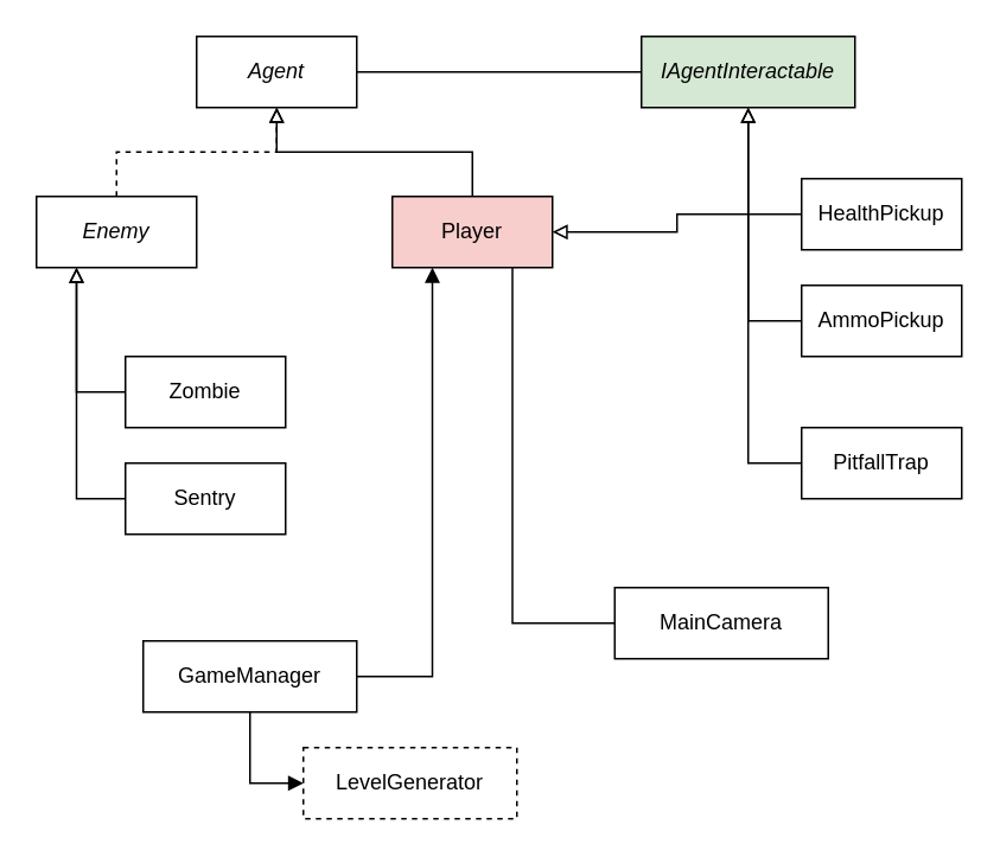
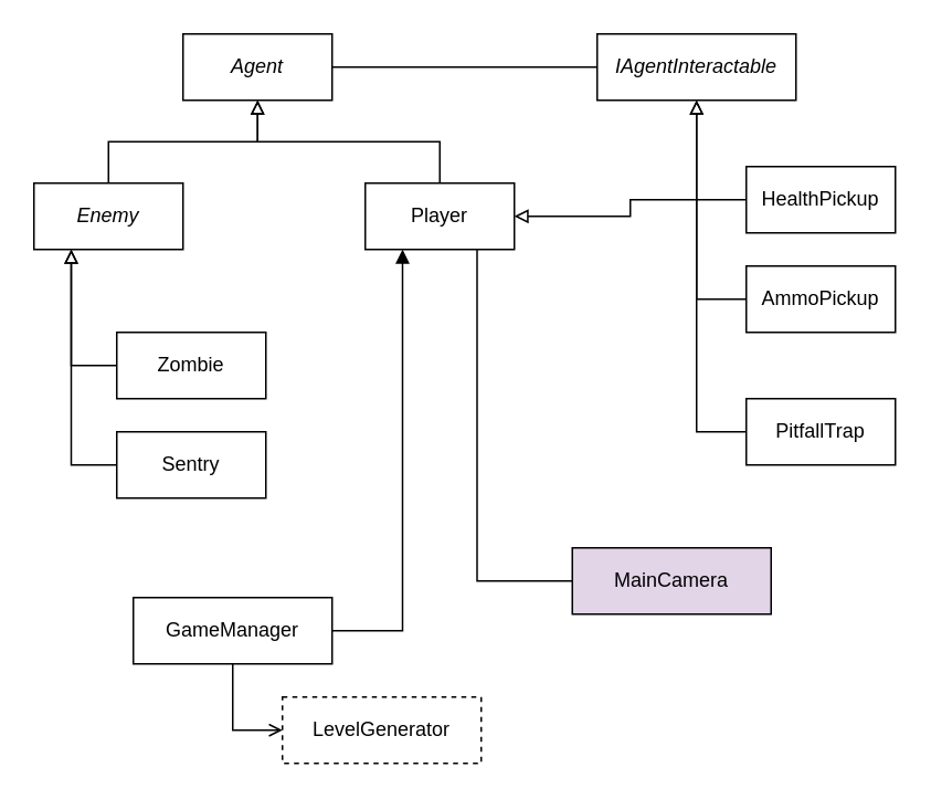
  <mxCell id="0" />
  <mxCell id="1" parent="0" />
  <mxCell id="2" value="Agent" style="rounded=0;whiteSpace=wrap;html=1;fontStyle=2" vertex="1" parent="1"><mxGeometry x="110" y="20" width="90" height="40" as="geometry" /></mxCell>
  <mxCell id="3" style="edgeStyle=orthogonalEdgeStyle;rounded=0;orthogonalLoop=1;jettySize=auto;html=1;exitX=0.5;exitY=0;exitDx=0;exitDy=0;entryX=0.5;entryY=1;entryDx=0;entryDy=0;endArrow=block;endFill=0;" edge="1" parent="1" source="5" target="2"><mxGeometry relative="1" as="geometry" /></mxCell>
  <mxCell id="4" style="edgeStyle=orthogonalEdgeStyle;rounded=0;orthogonalLoop=1;jettySize=auto;html=1;exitX=0.75;exitY=1;exitDx=0;exitDy=0;entryX=0;entryY=0.5;entryDx=0;entryDy=0;endArrow=none;endFill=0;" edge="1" parent="1" source="5" target="24"><mxGeometry relative="1" as="geometry" /></mxCell>
- <mxCell id="5" value="Player" style="rounded=0;whiteSpace=wrap;html=1;fillColor=#f8cecc;" vertex="1" parent="1"><mxGeometry x="220" y="110" width="90" height="40" as="geometry" /></mxCell>
- <mxCell id="6" style="edgeStyle=orthogonalEdgeStyle;rounded=0;orthogonalLoop=1;jettySize=auto;html=1;exitX=0.5;exitY=0;exitDx=0;exitDy=0;entryX=0.5;entryY=1;entryDx=0;entryDy=0;endArrow=block;endFill=0;dashed=1;" edge="1" parent="1" source="7" target="2"><mxGeometry relative="1" as="geometry" /></mxCell>
+ <mxCell id="5" value="Player" style="rounded=0;whiteSpace=wrap;html=1;" vertex="1" parent="1"><mxGeometry x="220" y="110" width="90" height="40" as="geometry" /></mxCell>
+ <mxCell id="6" style="edgeStyle=orthogonalEdgeStyle;rounded=0;orthogonalLoop=1;jettySize=auto;html=1;exitX=0.5;exitY=0;exitDx=0;exitDy=0;entryX=0.5;entryY=1;entryDx=0;entryDy=0;endArrow=block;endFill=0;" edge="1" parent="1" source="7" target="2"><mxGeometry relative="1" as="geometry" /></mxCell>
  <mxCell id="7" value="Enemy" style="rounded=0;whiteSpace=wrap;html=1;fontStyle=2" vertex="1" parent="1"><mxGeometry x="20" y="110" width="90" height="40" as="geometry" /></mxCell>
  <mxCell id="8" style="edgeStyle=orthogonalEdgeStyle;rounded=0;orthogonalLoop=1;jettySize=auto;html=1;exitX=0;exitY=0.5;exitDx=0;exitDy=0;entryX=0.25;entryY=1;entryDx=0;entryDy=0;endArrow=block;endFill=0;" edge="1" parent="1" source="9" target="7"><mxGeometry relative="1" as="geometry" /></mxCell>
  <mxCell id="9" value="Zombie" style="rounded=0;whiteSpace=wrap;html=1;" vertex="1" parent="1"><mxGeometry x="70" y="200" width="90" height="40" as="geometry" /></mxCell>
  <mxCell id="10" style="edgeStyle=orthogonalEdgeStyle;rounded=0;orthogonalLoop=1;jettySize=auto;html=1;exitX=0;exitY=0.5;exitDx=0;exitDy=0;entryX=0.25;entryY=1;entryDx=0;entryDy=0;endArrow=block;endFill=0;" edge="1" parent="1" source="11" target="7"><mxGeometry relative="1" as="geometry" /></mxCell>
  <mxCell id="11" value="Sentry" style="rounded=0;whiteSpace=wrap;html=1;" vertex="1" parent="1"><mxGeometry x="70" y="260" width="90" height="40" as="geometry" /></mxCell>
- <mxCell id="12" value="IAgentInteractable" style="rounded=0;whiteSpace=wrap;html=1;fontStyle=2;fillColor=#d5e8d4;" vertex="1" parent="1"><mxGeometry x="360" y="20" width="120" height="40" as="geometry" /></mxCell>
+ <mxCell id="12" value="IAgentInteractable" style="rounded=0;whiteSpace=wrap;html=1;fontStyle=2" vertex="1" parent="1"><mxGeometry x="360" y="20" width="120" height="40" as="geometry" /></mxCell>
  <mxCell id="13" value="" style="endArrow=none;html=1;entryX=0;entryY=0.5;entryDx=0;entryDy=0;exitX=1;exitY=0.5;exitDx=0;exitDy=0;" edge="1" parent="1" source="2" target="12"><mxGeometry width="50" height="50" relative="1" as="geometry"><mxPoint x="380" y="320" as="sourcePoint" /><mxPoint x="430" y="270" as="targetPoint" /></mxGeometry></mxCell>
  <mxCell id="14" style="edgeStyle=orthogonalEdgeStyle;rounded=0;orthogonalLoop=1;jettySize=auto;html=1;exitX=0;exitY=0.5;exitDx=0;exitDy=0;endArrow=block;endFill=0;" edge="1" parent="1" source="15" target="5"><mxGeometry relative="1" as="geometry" /></mxCell>
  <mxCell id="15" value="HealthPickup" style="rounded=0;whiteSpace=wrap;html=1;" vertex="1" parent="1"><mxGeometry x="450" y="100" width="90" height="40" as="geometry" /></mxCell>
  <mxCell id="16" style="edgeStyle=orthogonalEdgeStyle;rounded=0;orthogonalLoop=1;jettySize=auto;html=1;exitX=0;exitY=0.5;exitDx=0;exitDy=0;endArrow=block;endFill=0;entryX=0.5;entryY=1;entryDx=0;entryDy=0;" edge="1" parent="1" source="17" target="12"><mxGeometry relative="1" as="geometry"><mxPoint x="530" y="60" as="targetPoint" /></mxGeometry></mxCell>
  <mxCell id="17" value="AmmoPickup" style="rounded=0;whiteSpace=wrap;html=1;" vertex="1" parent="1"><mxGeometry x="450" y="160" width="90" height="40" as="geometry" /></mxCell>
  <mxCell id="18" style="edgeStyle=orthogonalEdgeStyle;rounded=0;orthogonalLoop=1;jettySize=auto;html=1;exitX=0;exitY=0.5;exitDx=0;exitDy=0;endArrow=block;endFill=0;entryX=0.5;entryY=1;entryDx=0;entryDy=0;" edge="1" parent="1" source="19" target="12"><mxGeometry relative="1" as="geometry"><mxPoint x="530" y="60" as="targetPoint" /></mxGeometry></mxCell>
  <mxCell id="19" value="PitfallTrap" style="rounded=0;whiteSpace=wrap;html=1;" vertex="1" parent="1"><mxGeometry x="450" y="240" width="90" height="40" as="geometry" /></mxCell>
  <mxCell id="20" style="edgeStyle=orthogonalEdgeStyle;rounded=0;orthogonalLoop=1;jettySize=auto;html=1;exitX=1;exitY=0.5;exitDx=0;exitDy=0;entryX=0.25;entryY=1;entryDx=0;entryDy=0;endArrow=block;endFill=1;" edge="1" parent="1" source="21" target="5"><mxGeometry relative="1" as="geometry" /></mxCell>
  <mxCell id="21" value="GameManager" style="rounded=0;whiteSpace=wrap;html=1;fontStyle=0" vertex="1" parent="1"><mxGeometry x="80" y="360" width="120" height="40" as="geometry" /></mxCell>
- <mxCell id="22" style="edgeStyle=orthogonalEdgeStyle;rounded=0;orthogonalLoop=1;jettySize=auto;html=1;entryX=0;entryY=0.5;entryDx=0;entryDy=0;endArrow=block;endFill=1;exitX=0.5;exitY=1;exitDx=0;exitDy=0;" edge="1" parent="1" source="21" target="23"><mxGeometry relative="1" as="geometry"><mxPoint x="110" y="430" as="sourcePoint" /></mxGeometry></mxCell>
+ <mxCell id="22" style="edgeStyle=orthogonalEdgeStyle;rounded=0;orthogonalLoop=1;jettySize=auto;html=1;entryX=0;entryY=0.5;entryDx=0;entryDy=0;endArrow=open;endFill=1;exitX=0.5;exitY=1;exitDx=0;exitDy=0;" edge="1" parent="1" source="21" target="23"><mxGeometry relative="1" as="geometry"><mxPoint x="110" y="430" as="sourcePoint" /></mxGeometry></mxCell>
  <mxCell id="23" value="&lt;span style=&quot;font-style: normal&quot;&gt;LevelGenerator&lt;/span&gt;" style="rounded=0;whiteSpace=wrap;html=1;fontStyle=2;dashed=1;" vertex="1" parent="1"><mxGeometry x="170" y="420" width="120" height="40" as="geometry" /></mxCell>
- <mxCell id="24" value="MainCamera" style="rounded=0;whiteSpace=wrap;html=1;fontStyle=0" vertex="1" parent="1"><mxGeometry x="345" y="330" width="120" height="40" as="geometry" /></mxCell>
+ <mxCell id="24" value="MainCamera" style="rounded=0;whiteSpace=wrap;html=1;fontStyle=0;fillColor=#e1d5e7;" vertex="1" parent="1"><mxGeometry x="345" y="330" width="120" height="40" as="geometry" /></mxCell>
